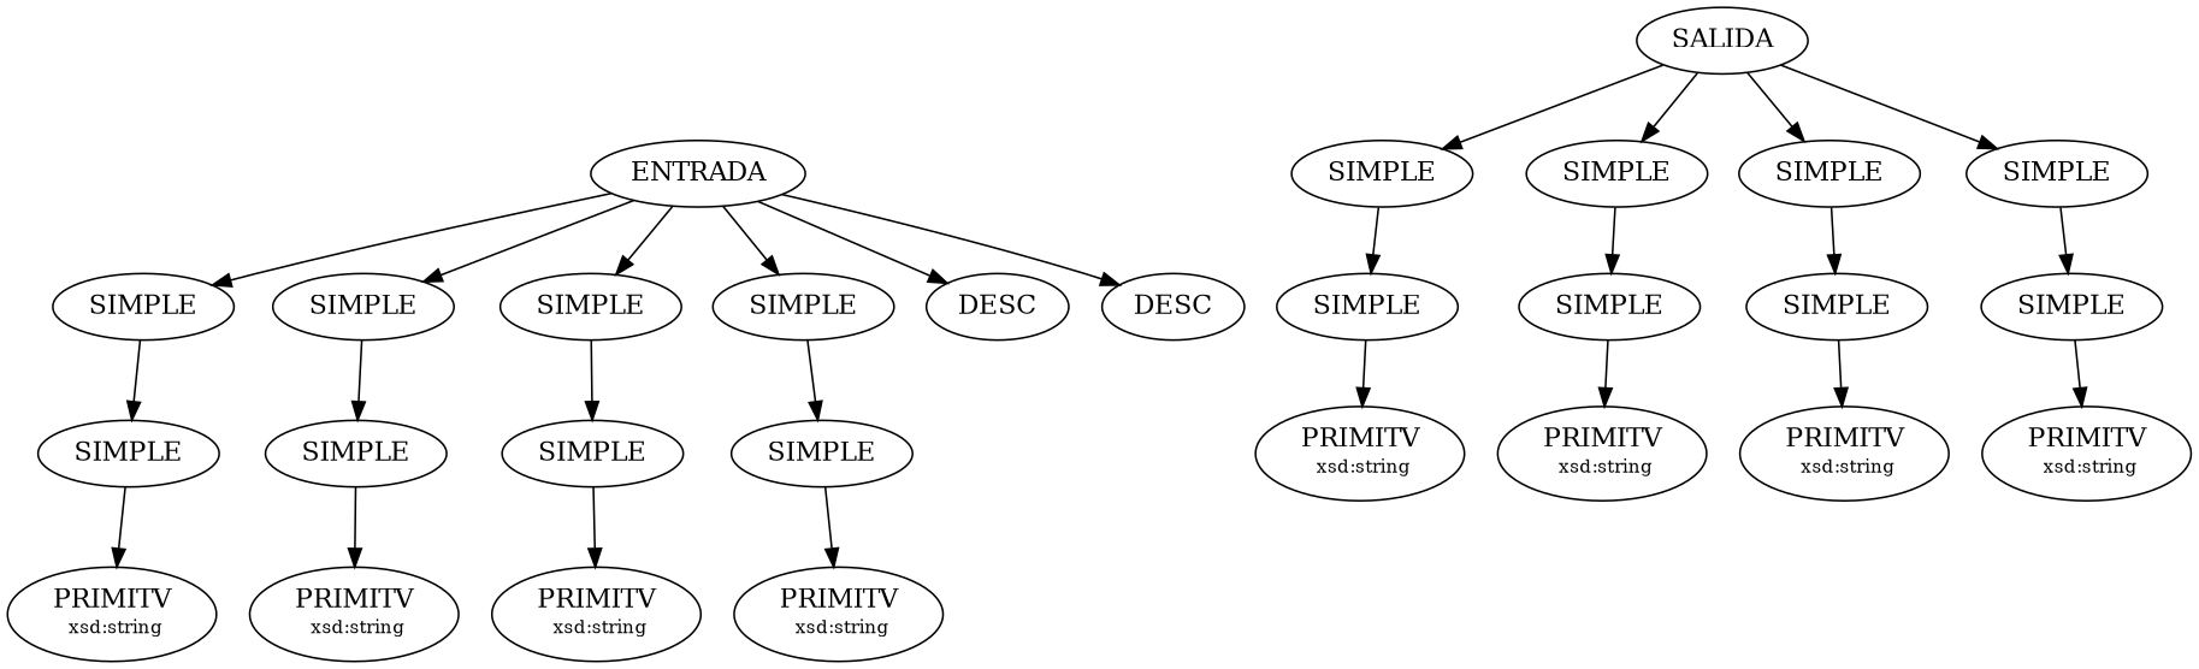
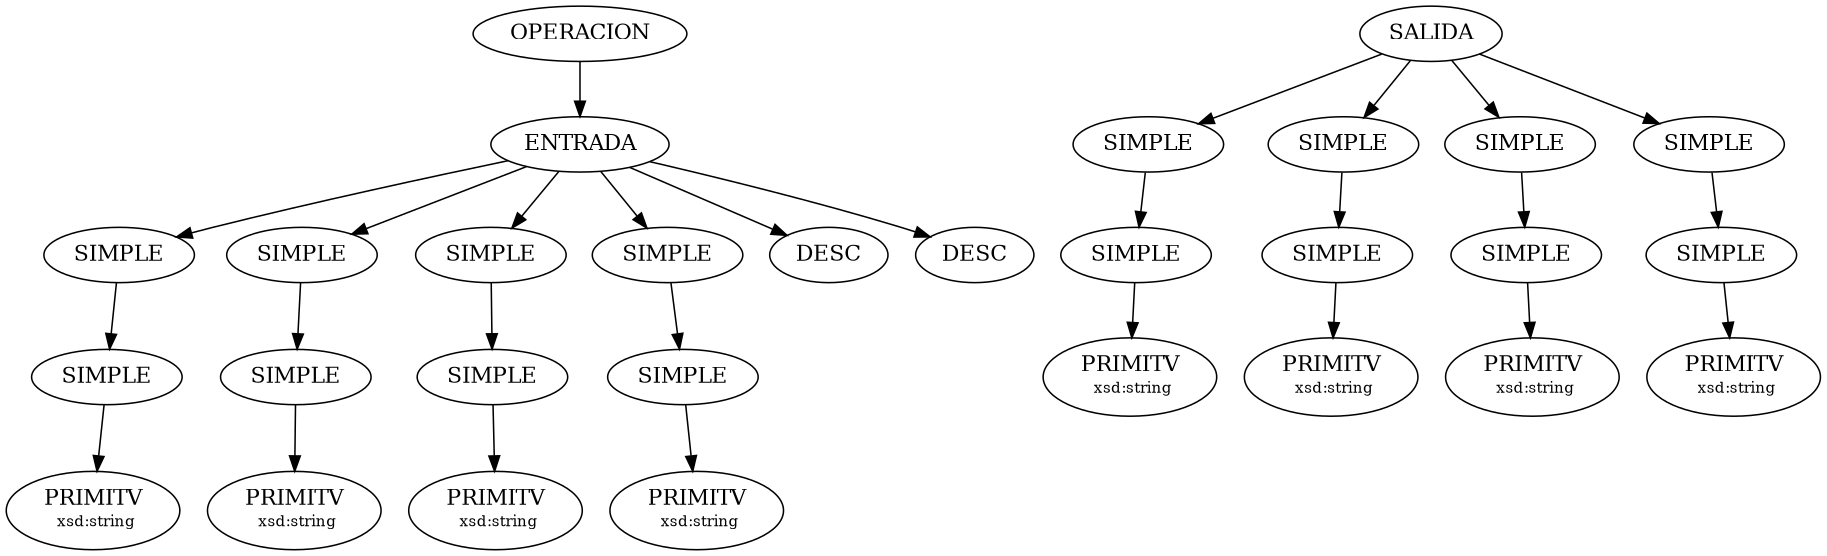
  digraph {
+   n1 [label=OPERACION]
    n2 [label=ENTRADA]
    n3 [label=SIMPLE]
    n4 [label=SIMPLE]
    n5 [label=SIMPLE]
    n6 [label=SIMPLE]
    n7 [label=<DESC>]
    n8 [label=<DESC>]
    n9 [label=SALIDA]
    n10 [label=SIMPLE]
    n11 [label=SIMPLE]
    n12 [label=SIMPLE]
    n13 [label=SIMPLE]
    n14 [label=SIMPLE]
    n15 [label=SIMPLE]
    n16 [label=SIMPLE]
    n17 [label=SIMPLE]
    n18 [label=<PRIMITV<BR/> <FONT POINT-SIZE="10">xsd:string</FONT>>]
    n19 [label=<PRIMITV<BR/> <FONT POINT-SIZE="10">xsd:string</FONT>>]
    n20 [label=<PRIMITV<BR/> <FONT POINT-SIZE="10">xsd:string</FONT>>]
    n21 [label=<PRIMITV<BR/> <FONT POINT-SIZE="10">xsd:string</FONT>>]
    n22 [label=SIMPLE]
    n23 [label=SIMPLE]
    n24 [label=SIMPLE]
    n25 [label=SIMPLE]
    n26 [label=<PRIMITV<BR/> <FONT POINT-SIZE="10">xsd:string</FONT>>]
    n27 [label=<PRIMITV<BR/> <FONT POINT-SIZE="10">xsd:string</FONT>>]
    n28 [label=<PRIMITV<BR/> <FONT POINT-SIZE="10">xsd:string</FONT>>]
    n29 [label=<PRIMITV<BR/> <FONT POINT-SIZE="10">xsd:string</FONT>>]
+   n1 -> n2
    n2 -> n3
    n2 -> n4
    n2 -> n5
    n2 -> n6
    n2 -> n7
    n2 -> n8
    n3 -> n14
    n4 -> n15
    n5 -> n16
    n6 -> n17
    n9 -> n10
    n9 -> n11
    n9 -> n12
    n9 -> n13
    n10 -> n22
    n11 -> n23
    n12 -> n24
    n13 -> n25
    n14 -> n18
    n15 -> n19
    n16 -> n20
    n17 -> n21
    n22 -> n26
    n23 -> n27
    n24 -> n28
    n25 -> n29
  }
